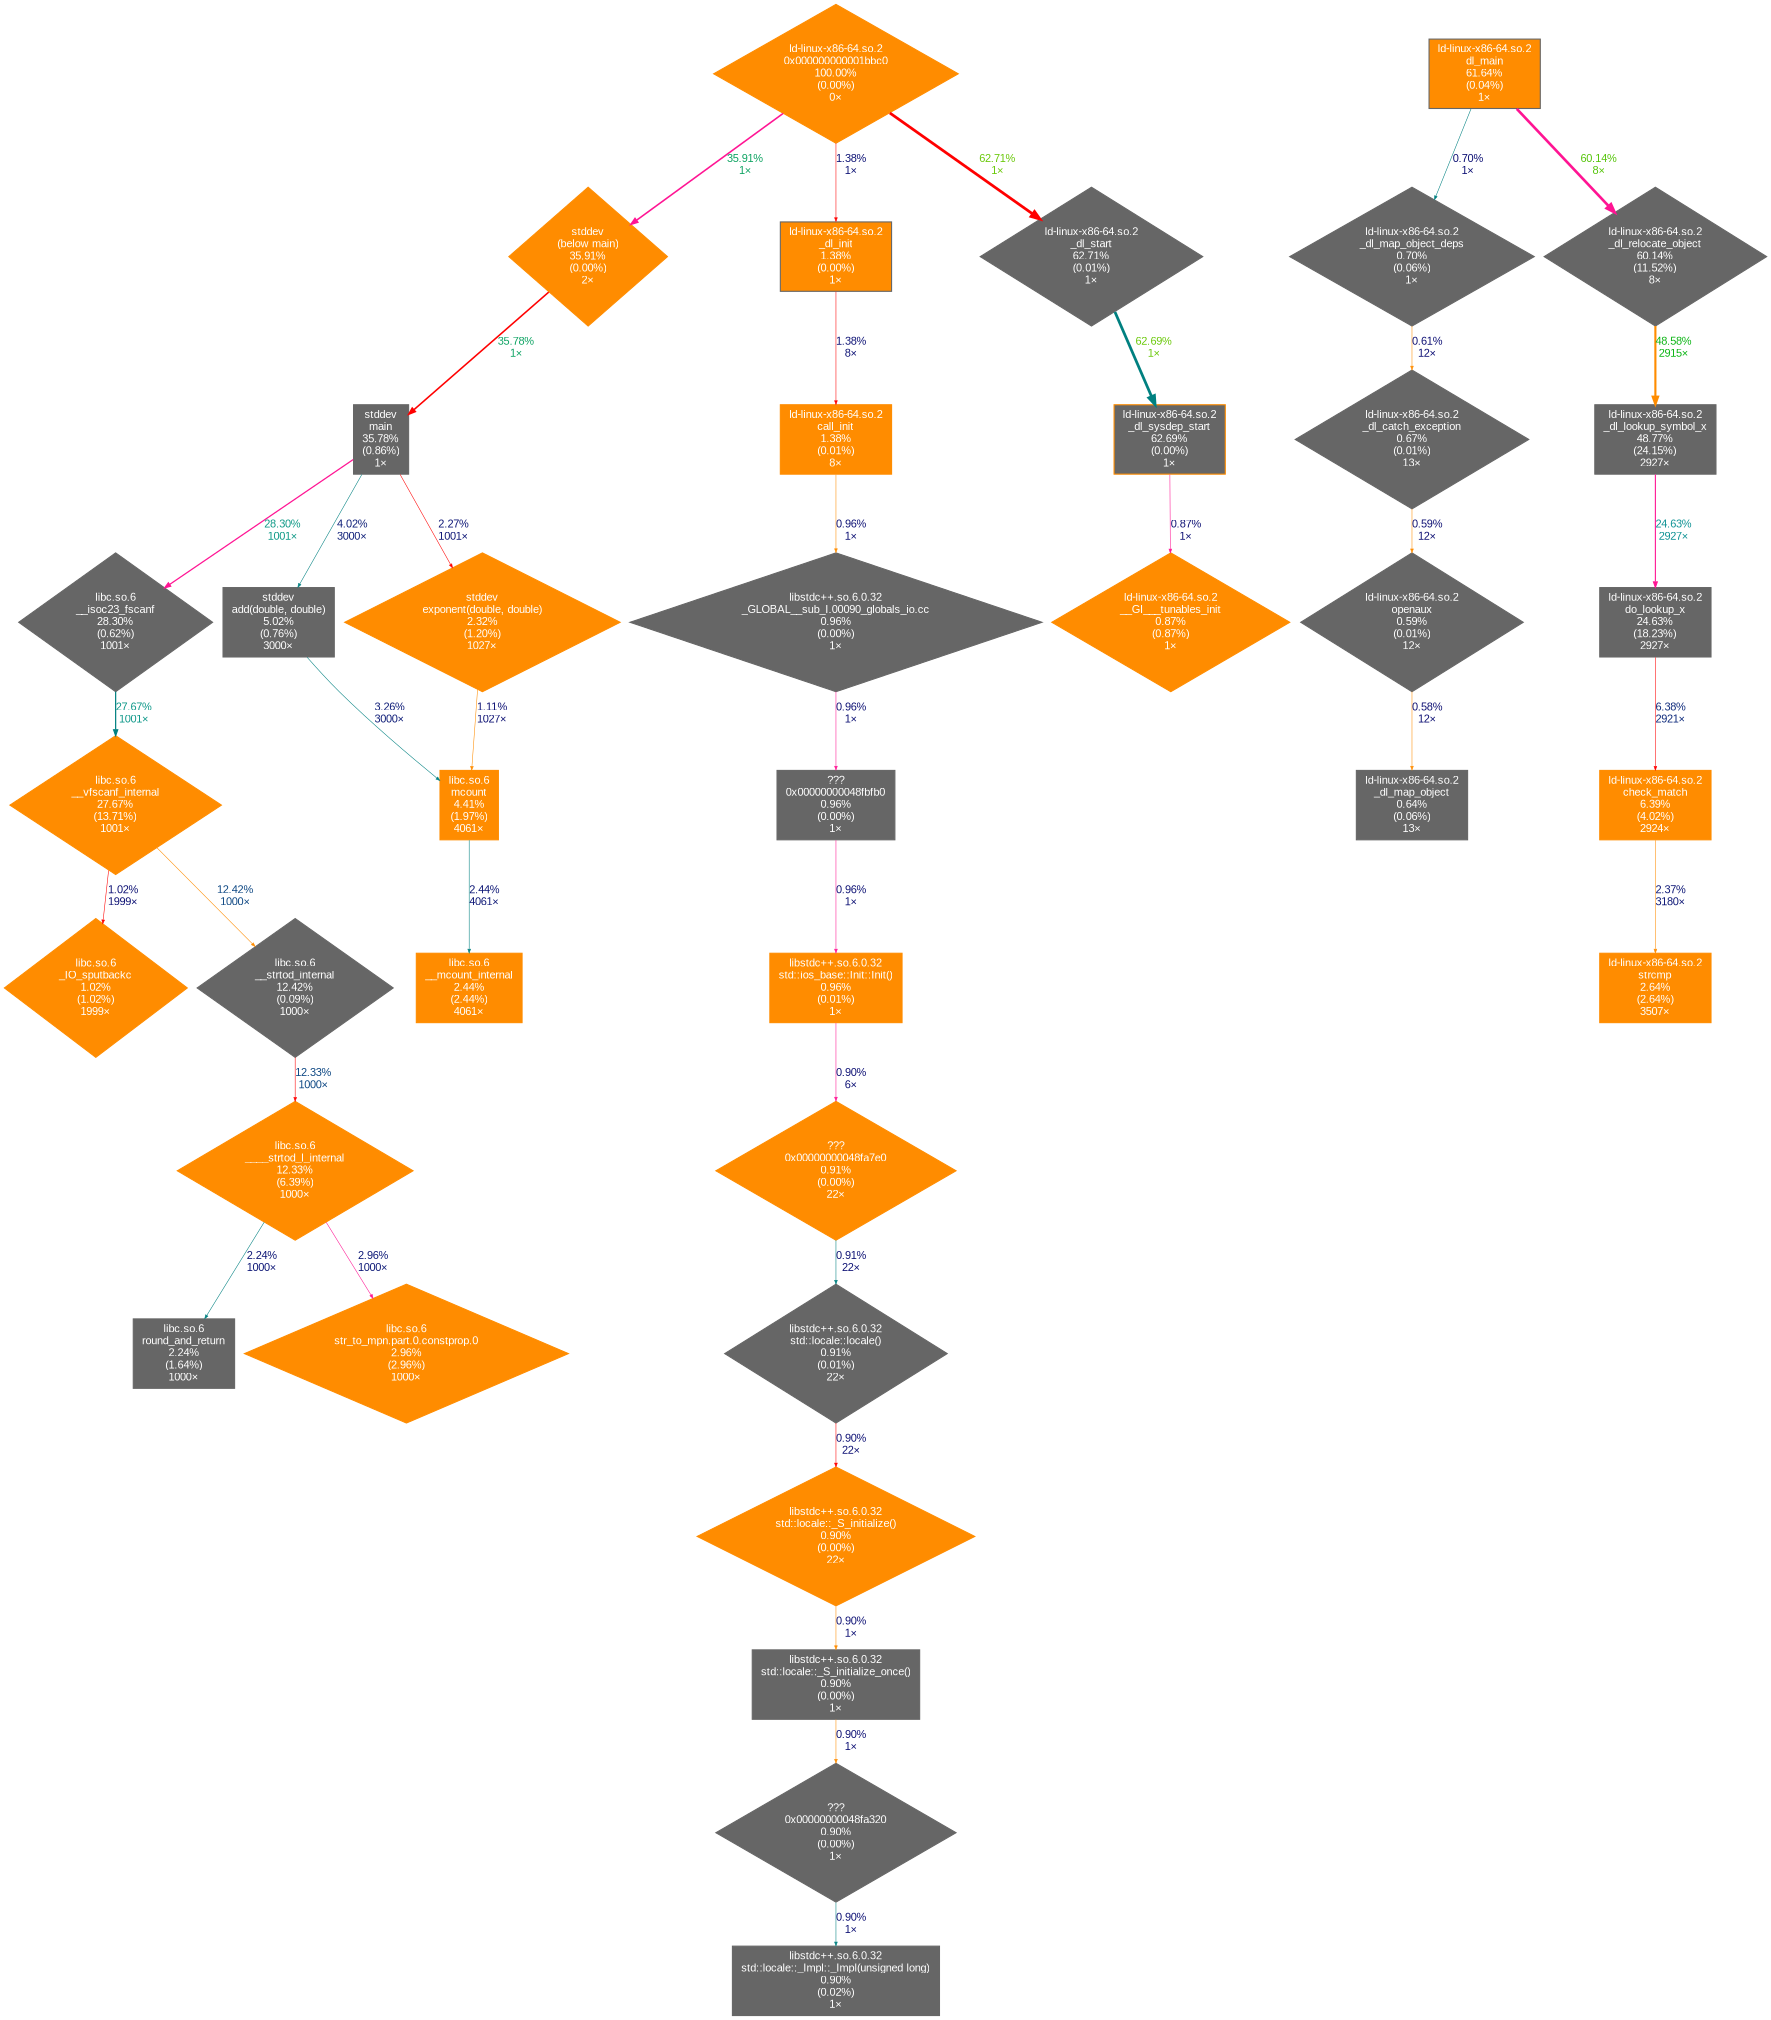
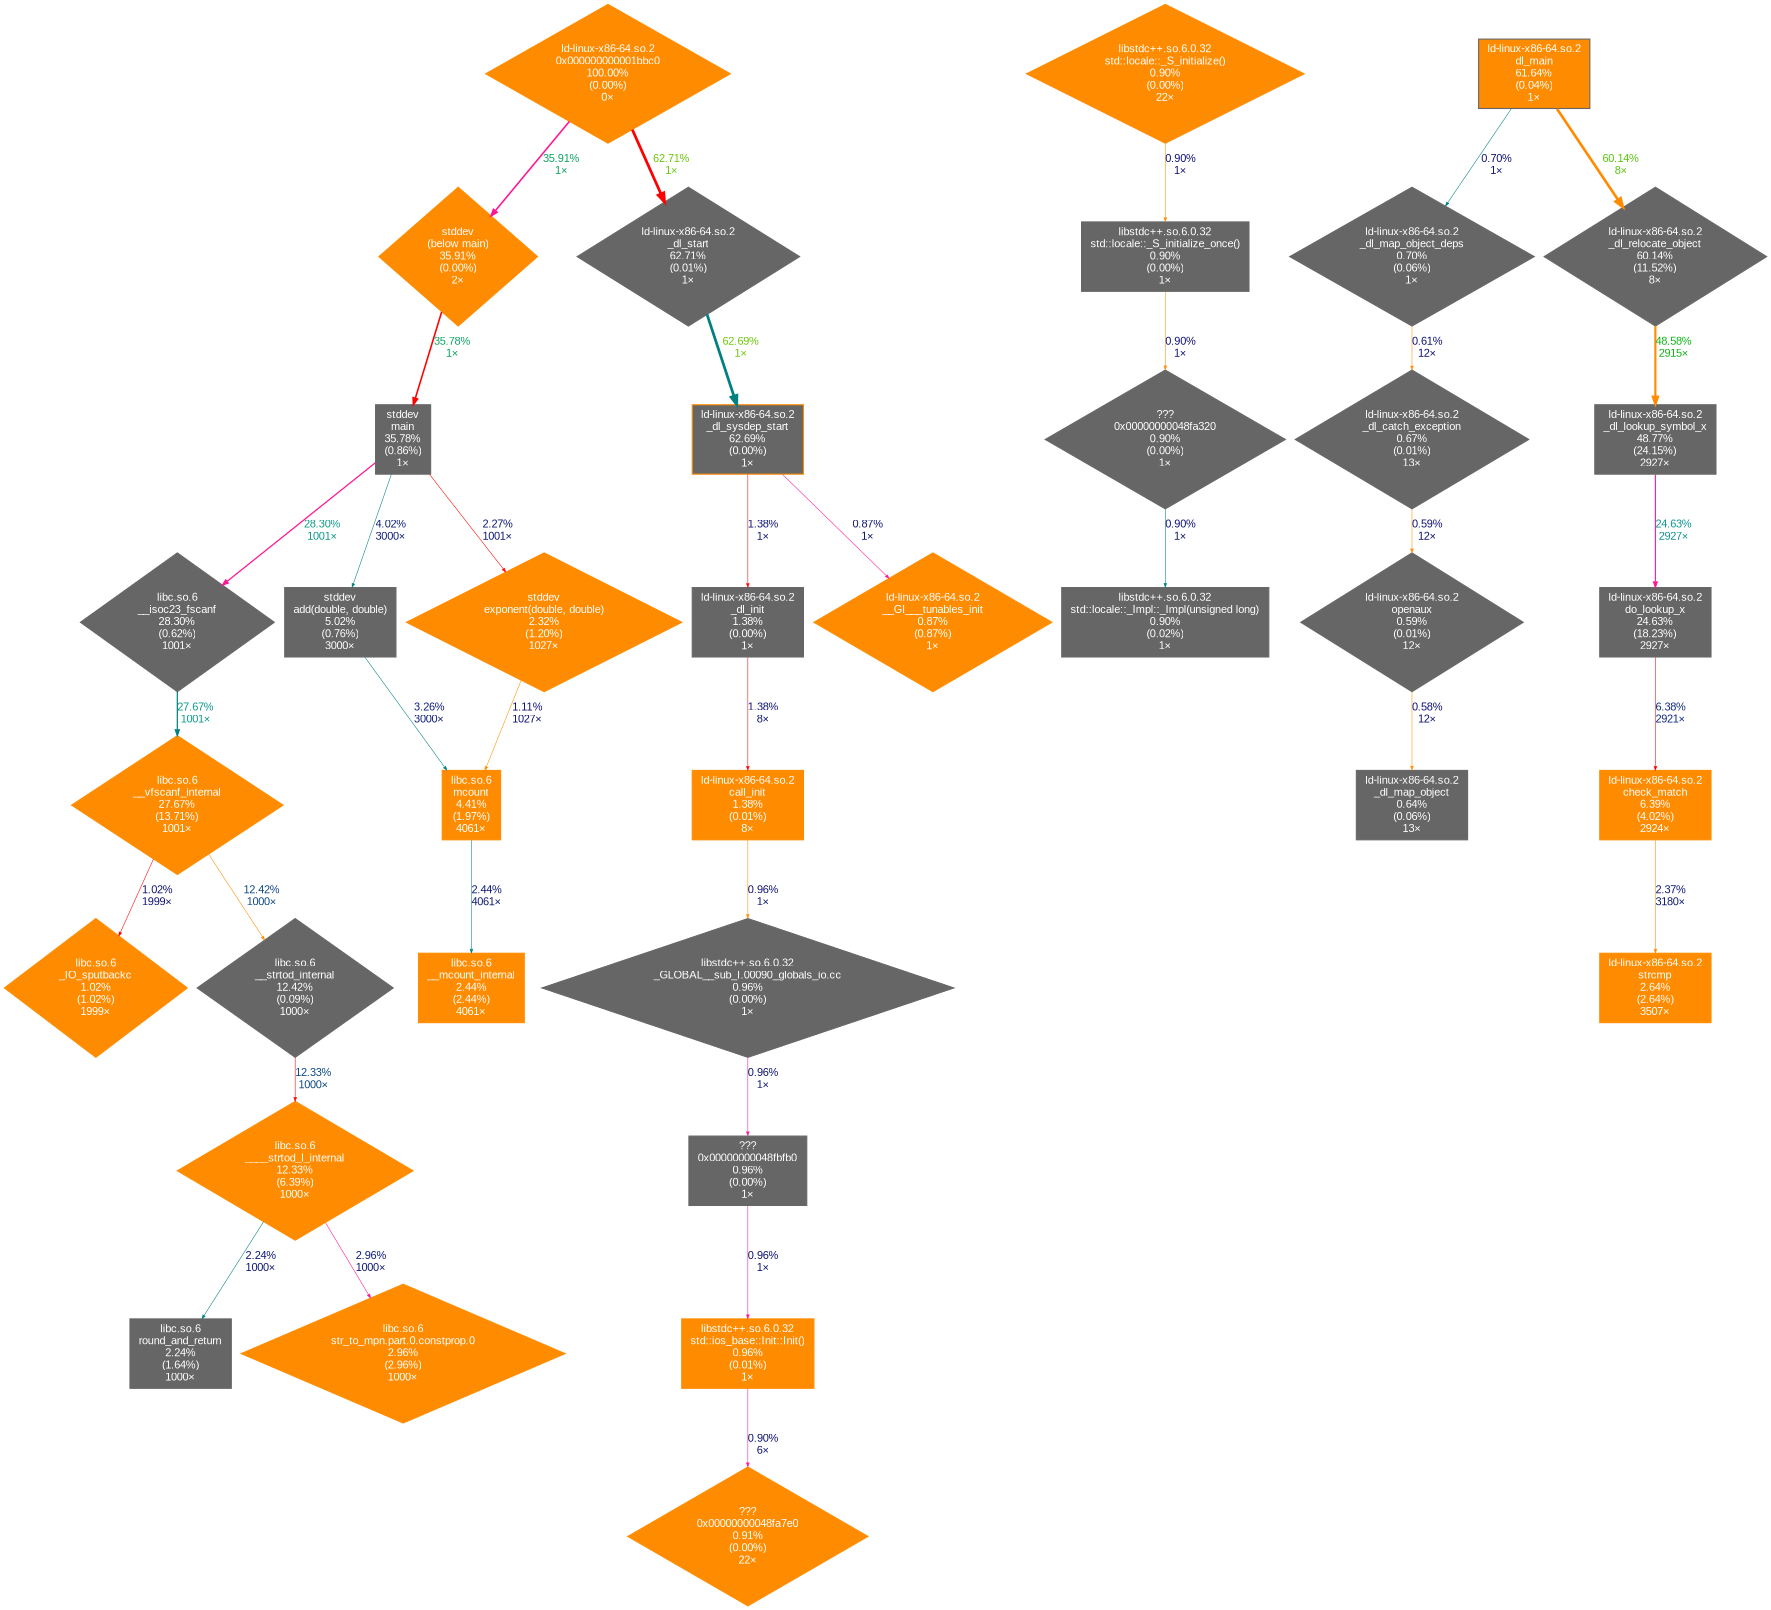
  digraph {
    fontname=Arial
    nodesep=0.125
    ranksep=0.25
    node [color=gray40 fontcolor="#ffffff" fontname=Arial fontsize=10.00 shape=diamond style=filled]
    edge [arrowsize=0.35 color=darkorange fontcolor="#0d1074" fontname=Arial fontsize=10.00 labeldistance=0.50 penwidth=0.50]
    n1 [color=darkorange height=0 label="stddev\n(below main)\n35.91%\n(0.00%)\n2×" width=0]
    n2 [height=0 label="stddev\nmain\n35.78%\n(0.86%)\n1×" shape=box width=0]
    n3 [height=0 label="libc.so.6\n__isoc23_fscanf\n28.30%\n(0.62%)\n1001×" width=0]
    n4 [height=0 label="stddev\nadd(double, double)\n5.02%\n(0.76%)\n3000×" shape=box width=0]
    n5 [color=darkorange height=0 label="stddev\nexponent(double, double)\n2.32%\n(1.20%)\n1027×" width=0]
    n6 [color=darkorange height=0 label="libc.so.6\n__vfscanf_internal\n27.67%\n(13.71%)\n1001×" width=0]
    n7 [color=darkorange height=0 label="libc.so.6\nmcount\n4.41%\n(1.97%)\n4061×" shape=box width=0]
    n8 [color=darkorange height=0 label="ld-linux-x86-64.so.2\n0x000000000001bbc0\n100.00%\n(0.00%)\n0×" width=0]
-   n9 [height=0 label="ld-linux-x86-64.so.2\n_dl_init\n1.38%\n(0.00%)\n1×" shape=box width=0 fillcolor=darkorange]
+   n9 [height=0 label="ld-linux-x86-64.so.2\n_dl_init\n1.38%\n(0.00%)\n1×" shape=box width=0]
    n10 [height=0 label="ld-linux-x86-64.so.2\n_dl_start\n62.71%\n(0.01%)\n1×" width=0]
    n11 [color=darkorange height=0 label="ld-linux-x86-64.so.2\ncall_init\n1.38%\n(0.01%)\n8×" shape=box width=0]
    n12 [color=darkorange fillcolor=gray40 height=0 label="ld-linux-x86-64.so.2\n_dl_sysdep_start\n62.69%\n(0.00%)\n1×" shape=box width=0]
    n13 [height=0 label="libstdc++.so.6.0.32\n_GLOBAL__sub_I.00090_globals_io.cc\n0.96%\n(0.00%)\n1×" width=0]
    n14 [color=darkorange height=0 label="ld-linux-x86-64.so.2\n__GI___tunables_init\n0.87%\n(0.87%)\n1×" width=0]
    n15 [height=0 label="???\n0x00000000048fa320\n0.90%\n(0.00%)\n1×" width=0]
    n16 [height=0 label="libstdc++.so.6.0.32\nstd::locale::_Impl::_Impl(unsigned long)\n0.90%\n(0.02%)\n1×" shape=box width=0]
    n17 [color=darkorange height=0 label="???\n0x00000000048fa7e0\n0.91%\n(0.00%)\n22×" width=0]
-   n18 [height=0 label="libstdc++.so.6.0.32\nstd::locale::locale()\n0.91%\n(0.01%)\n22×" width=0]
    n19 [color=darkorange height=0 label="libstdc++.so.6.0.32\nstd::locale::_S_initialize()\n0.90%\n(0.00%)\n22×" width=0]
    n20 [height=0 label="libstdc++.so.6.0.32\nstd::locale::_S_initialize_once()\n0.90%\n(0.00%)\n1×" shape=box width=0]
    n21 [height=0 label="???\n0x00000000048fbfb0\n0.96%\n(0.00%)\n1×" shape=box width=0]
    n22 [color=darkorange height=0 label="libstdc++.so.6.0.32\nstd::ios_base::Init::Init()\n0.96%\n(0.01%)\n1×" shape=box width=0]
    n23 [color=darkorange height=0 label="libc.so.6\n_IO_sputbackc\n1.02%\n(1.02%)\n1999×" width=0]
    n24 [color=darkorange height=0 label="libc.so.6\n____strtod_l_internal\n12.33%\n(6.39%)\n1000×" width=0]
    n25 [height=0 label="libc.so.6\nround_and_return\n2.24%\n(1.64%)\n1000×" shape=box width=0]
    n26 [color=darkorange height=0 label="libc.so.6\nstr_to_mpn.part.0.constprop.0\n2.96%\n(2.96%)\n1000×" width=0]
    n27 [height=0 label="libc.so.6\n__strtod_internal\n12.42%\n(0.09%)\n1000×" width=0]
    n28 [color=darkorange height=0 label="libc.so.6\n__mcount_internal\n2.44%\n(2.44%)\n4061×" shape=box width=0]
    n29 [height=0 label="ld-linux-x86-64.so.2\n_dl_catch_exception\n0.67%\n(0.01%)\n13×" width=0]
    n30 [height=0 label="ld-linux-x86-64.so.2\nopenaux\n0.59%\n(0.01%)\n12×" width=0]
    n31 [height=0 label="ld-linux-x86-64.so.2\n_dl_map_object\n0.64%\n(0.06%)\n13×" shape=box width=0]
    n32 [height=0 label="ld-linux-x86-64.so.2\n_dl_lookup_symbol_x\n48.77%\n(24.15%)\n2927×" shape=box width=0]
    n33 [height=0 label="ld-linux-x86-64.so.2\ndo_lookup_x\n24.63%\n(18.23%)\n2927×" shape=box width=0]
    n34 [color=darkorange height=0 label="ld-linux-x86-64.so.2\ncheck_match\n6.39%\n(4.02%)\n2924×" shape=box width=0]
    n35 [color=darkorange height=0 label="ld-linux-x86-64.so.2\nstrcmp\n2.64%\n(2.64%)\n3507×" shape=box width=0]
    n36 [height=0 label="ld-linux-x86-64.so.2\n_dl_map_object_deps\n0.70%\n(0.06%)\n1×" width=0]
    n37 [height=0 label="ld-linux-x86-64.so.2\n_dl_relocate_object\n60.14%\n(11.52%)\n8×" width=0]
    n38 [fillcolor=darkorange height=0 label="ld-linux-x86-64.so.2\ndl_main\n61.64%\n(0.04%)\n1×" shape=box width=0]
    n1 -> n2 [arrowsize=0.60 color=red fontcolor="#0ba261" label="35.78%\n1×" labeldistance=1.43 penwidth=1.43]
    n2 -> n3 [arrowsize=0.53 color=deeppink fontcolor="#0c9885" label="28.30%\n1001×" labeldistance=1.13 penwidth=1.13]
    n2 -> n4 [color=teal fontcolor="#0d1e78" label="4.02%\n3000×"]
    n2 -> n5 [color=red fontcolor="#0d1676" label="2.27%\n1001×"]
    n3 -> n6 [arrowsize=0.53 color=teal fontcolor="#0c9788" label="27.67%\n1001×" labeldistance=1.11 penwidth=1.11]
    n4 -> n7 [color=teal fontcolor="#0d1b77" label="3.26%\n3000×"]
    n5 -> n7 [fontcolor="#0d1174" label="1.11%\n1027×"]
    n6 -> n23 [color=red fontcolor="#0d1174" label="1.02%\n1999×"]
    n6 -> n27 [fontcolor="#0d4783" label="12.42%\n1000×"]
    n7 -> n28 [color=teal fontcolor="#0d1776" label="2.44%\n4061×"]
    n8 -> n1 [arrowsize=0.60 color=deeppink fontcolor="#0ba260" label="35.91%\n1×" labeldistance=1.44 penwidth=1.44]
-   n8 -> n9 [color=red fontcolor="#0d1275" label="1.38%\n1×"]
+   n12 -> n9 [color=red fontcolor="#0d1275" label="1.38%\n1×"]
    n8 -> n10 [arrowsize=0.79 color=red fontcolor="#69c808" label="62.71%\n1×" labeldistance=2.51 penwidth=2.51]
    n9 -> n11 [color=red fontcolor="#0d1275" label="1.38%\n8×"]
    n10 -> n12 [arrowsize=0.79 color=teal fontcolor="#69c808" label="62.69%\n1×" labeldistance=2.51 penwidth=2.51]
    n11 -> n13 [fontcolor="#0d1174" label="0.96%\n1×"]
    n12 -> n14 [color=deeppink label="0.87%\n1×"]
    n13 -> n21 [color=deeppink fontcolor="#0d1174" label="0.96%\n1×"]
    n15 -> n16 [color=teal label="0.90%\n1×"]
-   n17 -> n18 [color=teal fontcolor="#0d1174" label="0.91%\n22×"]
-   n18 -> n19 [color=red label="0.90%\n22×"]
    n19 -> n20 [label="0.90%\n1×"]
    n20 -> n15 [label="0.90%\n1×"]
    n21 -> n22 [color=deeppink fontcolor="#0d1174" label="0.96%\n1×"]
    n22 -> n17 [color=deeppink label="0.90%\n6×"]
    n24 -> n25 [color=teal fontcolor="#0d1676" label="2.24%\n1000×"]
    n24 -> n26 [color=deeppink fontcolor="#0d1977" label="2.96%\n1000×"]
    n27 -> n24 [color=red fontcolor="#0d4783" label="12.33%\n1000×"]
    n29 -> n30 [fontcolor="#0d0f73" label="0.59%\n12×"]
    n30 -> n31 [fontcolor="#0d0f73" label="0.58%\n12×"]
    n32 -> n33 [arrowsize=0.50 color=deeppink fontcolor="#0c9193" label="24.63%\n2927×" labeldistance=0.99 penwidth=0.99]
    n33 -> n34 [color=red fontcolor="#0d297b" label="6.38%\n2921×"]
    n34 -> n35 [fontcolor="#0d1776" label="2.37%\n3180×"]
    n36 -> n29 [fontcolor="#0d0f74" label="0.61%\n12×"]
    n37 -> n32 [arrowsize=0.70 fontcolor="#0ab413" label="48.58%\n2915×" labeldistance=1.94 penwidth=1.94]
    n38 -> n36 [color=teal label="0.70%\n1×"]
-   n38 -> n37 [arrowsize=0.78 color=deeppink fontcolor="#54c408" label="60.14%\n8×" labeldistance=2.41 penwidth=2.41]
+   n38 -> n37 [arrowsize=0.78 fontcolor="#54c408" label="60.14%\n8×" labeldistance=2.41 penwidth=2.41]
  }
